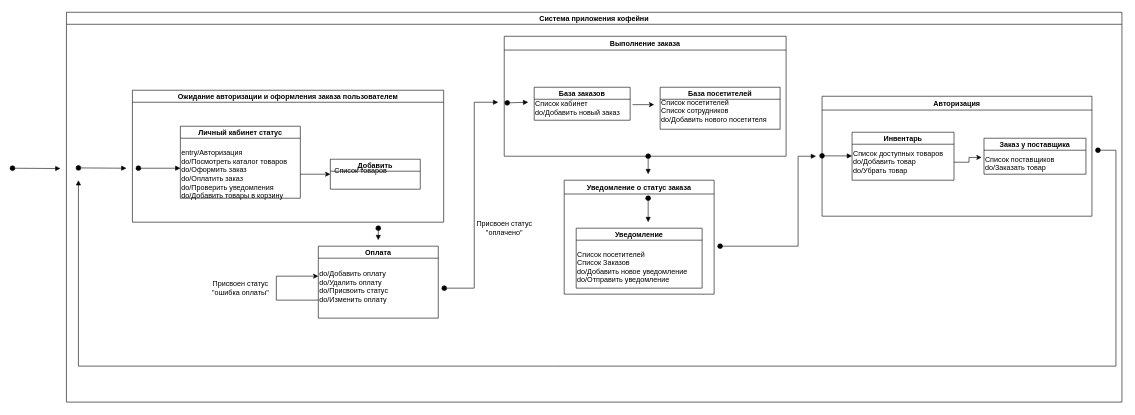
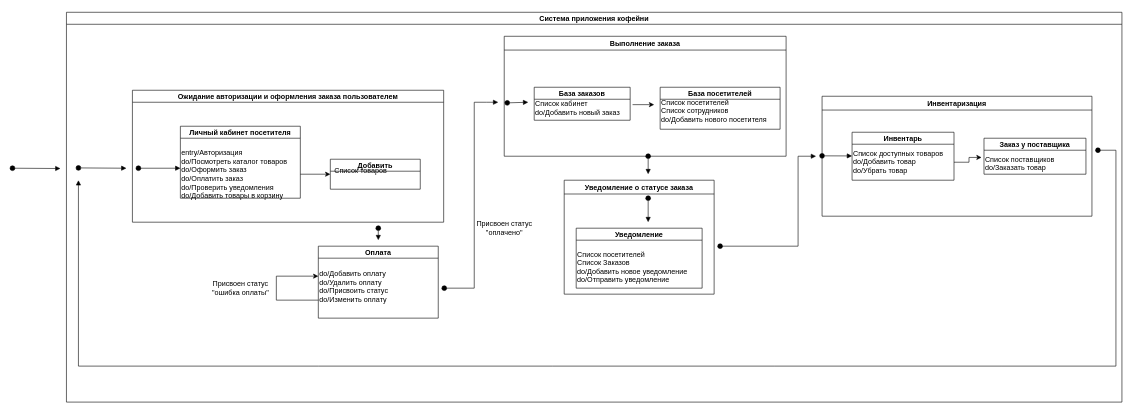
  <mxCell id="0" />
  <mxCell id="1" parent="0" />
  <mxCell id="2" value="Система приложения кофейни" style="swimlane;startSize=20;horizontal=1;containerType=tree;newEdgeStyle={&quot;edgeStyle&quot;:&quot;elbowEdgeStyle&quot;,&quot;startArrow&quot;:&quot;none&quot;,&quot;endArrow&quot;:&quot;none&quot;};" vertex="1" parent="1"><mxGeometry x="110" y="20" width="1760" height="650" as="geometry" /></mxCell>
  <mxCell id="3" value="Ожидание авторизации и оформления заказа пользователем" style="swimlane;startSize=20;horizontal=1;containerType=tree;newEdgeStyle={&quot;edgeStyle&quot;:&quot;elbowEdgeStyle&quot;,&quot;startArrow&quot;:&quot;none&quot;,&quot;endArrow&quot;:&quot;none&quot;};" vertex="1" parent="2"><mxGeometry x="110" y="130" width="519" height="220" as="geometry" /></mxCell>
- <mxCell id="4" value="Личный кабинет статус" style="swimlane;startSize=20;horizontal=1;containerType=tree;newEdgeStyle={&quot;edgeStyle&quot;:&quot;elbowEdgeStyle&quot;,&quot;startArrow&quot;:&quot;none&quot;,&quot;endArrow&quot;:&quot;none&quot;};" vertex="1" parent="3"><mxGeometry x="80" y="60" width="200" height="120" as="geometry" /></mxCell>
+ <mxCell id="4" value="Личный кабинет посетителя" style="swimlane;startSize=20;horizontal=1;containerType=tree;newEdgeStyle={&quot;edgeStyle&quot;:&quot;elbowEdgeStyle&quot;,&quot;startArrow&quot;:&quot;none&quot;,&quot;endArrow&quot;:&quot;none&quot;};" vertex="1" parent="3"><mxGeometry x="80" y="60" width="200" height="120" as="geometry" /></mxCell>
  <mxCell id="5" value="" style="html=1;verticalAlign=bottom;startArrow=oval;startFill=1;endArrow=block;startSize=8;curved=0;rounded=0;" edge="1" parent="4"><mxGeometry width="60" relative="1" as="geometry"><mxPoint x="-70" y="70" as="sourcePoint" /><mxPoint y="70" as="targetPoint" /></mxGeometry></mxCell>
  <mxCell id="6" value="&lt;div style=&quot;&quot;&gt;&lt;span style=&quot;background-color: transparent; color: light-dark(rgb(0, 0, 0), rgb(255, 255, 255));&quot;&gt;entry/Авторизация&lt;/span&gt;&lt;/div&gt;&lt;div style=&quot;&quot;&gt;&lt;span style=&quot;background-color: transparent; color: light-dark(rgb(0, 0, 0), rgb(255, 255, 255));&quot;&gt;do/Посмотреть каталог товаров&lt;/span&gt;&lt;/div&gt;&lt;div style=&quot;&quot;&gt;&lt;span style=&quot;background-color: transparent; color: light-dark(rgb(0, 0, 0), rgb(255, 255, 255));&quot;&gt;do/Оформить заказ&lt;/span&gt;&lt;/div&gt;&lt;div style=&quot;&quot;&gt;&lt;span style=&quot;background-color: transparent; color: light-dark(rgb(0, 0, 0), rgb(255, 255, 255));&quot;&gt;do/Оплатить заказ&lt;/span&gt;&lt;/div&gt;&lt;div style=&quot;&quot;&gt;&lt;span style=&quot;background-color: transparent; color: light-dark(rgb(0, 0, 0), rgb(255, 255, 255));&quot;&gt;do/Проверить уведомления&lt;/span&gt;&lt;/div&gt;&lt;div&gt;do/Добавить товары в корзину&lt;/div&gt;" style="text;html=1;align=left;verticalAlign=middle;resizable=0;points=[];autosize=1;strokeColor=none;fillColor=none;" vertex="1" parent="4"><mxGeometry y="30" width="200" height="100" as="geometry" /></mxCell>
  <mxCell id="7" value="Добавить" style="swimlane;startSize=20;horizontal=1;containerType=tree;newEdgeStyle={&quot;edgeStyle&quot;:&quot;elbowEdgeStyle&quot;,&quot;startArrow&quot;:&quot;none&quot;,&quot;endArrow&quot;:&quot;none&quot;};" vertex="1" parent="3"><mxGeometry x="330" y="115" width="150" height="50" as="geometry" /></mxCell>
  <mxCell id="8" value="&lt;div style=&quot;&quot;&gt;Список товаров&lt;/div&gt;" style="text;html=1;align=left;verticalAlign=middle;resizable=0;points=[];autosize=1;strokeColor=none;fillColor=none;" vertex="1" parent="7"><mxGeometry x="5" y="5" width="110" height="30" as="geometry" /></mxCell>
  <mxCell id="9" style="edgeStyle=orthogonalEdgeStyle;rounded=0;orthogonalLoop=1;jettySize=auto;html=1;entryX=0;entryY=0.5;entryDx=0;entryDy=0;" edge="1" parent="3" source="6" target="7"><mxGeometry relative="1" as="geometry" /></mxCell>
  <mxCell id="10" value="" style="html=1;verticalAlign=bottom;startArrow=oval;startFill=1;endArrow=block;startSize=8;curved=0;rounded=0;" edge="1" parent="2"><mxGeometry width="60" relative="1" as="geometry"><mxPoint x="20" y="259.5" as="sourcePoint" /><mxPoint x="100" y="260" as="targetPoint" /></mxGeometry></mxCell>
  <mxCell id="11" value="" style="html=1;verticalAlign=bottom;startArrow=oval;startFill=1;endArrow=block;startSize=8;curved=0;rounded=0;" edge="1" parent="2"><mxGeometry width="60" relative="1" as="geometry"><mxPoint x="520" y="360" as="sourcePoint" /><mxPoint x="520" y="380" as="targetPoint" /></mxGeometry></mxCell>
- <mxCell id="12" value="Авторизация" style="swimlane;whiteSpace=wrap;html=1;" vertex="1" parent="2"><mxGeometry x="1260" y="140" width="450" height="200" as="geometry" /></mxCell>
+ <mxCell id="12" value="Инвентаризация" style="swimlane;whiteSpace=wrap;html=1;" vertex="1" parent="2"><mxGeometry x="1260" y="140" width="450" height="200" as="geometry" /></mxCell>
  <mxCell id="13" value="Инвентарь" style="swimlane;startSize=20;horizontal=1;containerType=tree;newEdgeStyle={&quot;edgeStyle&quot;:&quot;elbowEdgeStyle&quot;,&quot;startArrow&quot;:&quot;none&quot;,&quot;endArrow&quot;:&quot;none&quot;};" vertex="1" parent="12"><mxGeometry x="50" y="60" width="170" height="80" as="geometry" /></mxCell>
  <mxCell id="14" value="&lt;div style=&quot;&quot;&gt;Список доступных товаров&lt;/div&gt;&lt;div style=&quot;&quot;&gt;do/Добавить товар&lt;/div&gt;&lt;div style=&quot;&quot;&gt;do/Убрать товар&lt;/div&gt;" style="text;html=1;align=left;verticalAlign=middle;resizable=0;points=[];autosize=1;strokeColor=none;fillColor=none;" vertex="1" parent="13"><mxGeometry y="20" width="170" height="60" as="geometry" /></mxCell>
  <mxCell id="15" value="Заказ у поставщика" style="swimlane;startSize=20;horizontal=1;containerType=tree;newEdgeStyle={&quot;edgeStyle&quot;:&quot;elbowEdgeStyle&quot;,&quot;startArrow&quot;:&quot;none&quot;,&quot;endArrow&quot;:&quot;none&quot;};" vertex="1" parent="12"><mxGeometry x="270" y="70" width="170" height="60" as="geometry" /></mxCell>
  <mxCell id="16" value="&lt;div style=&quot;&quot;&gt;Список поставщиков&lt;/div&gt;&lt;div style=&quot;&quot;&gt;do/Заказать товар&lt;/div&gt;&lt;div style=&quot;&quot;&gt;&lt;br&gt;&lt;/div&gt;" style="text;html=1;align=left;verticalAlign=middle;resizable=0;points=[];autosize=1;strokeColor=none;fillColor=none;" vertex="1" parent="15"><mxGeometry y="20" width="140" height="60" as="geometry" /></mxCell>
  <mxCell id="17" value="" style="html=1;verticalAlign=bottom;startArrow=oval;startFill=1;endArrow=block;startSize=8;curved=0;rounded=0;" edge="1" parent="12" source="12"><mxGeometry width="60" relative="1" as="geometry"><mxPoint x="10" y="99.5" as="sourcePoint" /><mxPoint x="50" y="99.5" as="targetPoint" /></mxGeometry></mxCell>
  <mxCell id="18" style="edgeStyle=orthogonalEdgeStyle;rounded=0;orthogonalLoop=1;jettySize=auto;html=1;entryX=-0.029;entryY=0.2;entryDx=0;entryDy=0;entryPerimeter=0;" edge="1" parent="12" source="14" target="16"><mxGeometry relative="1" as="geometry" /></mxCell>
  <mxCell id="19" value="" style="html=1;verticalAlign=bottom;startArrow=oval;startFill=1;endArrow=block;startSize=8;curved=0;rounded=0;" edge="1" parent="2"><mxGeometry width="60" relative="1" as="geometry"><mxPoint x="970" y="240" as="sourcePoint" /><mxPoint x="970" y="270" as="targetPoint" /></mxGeometry></mxCell>
  <mxCell id="20" value="Выполнение заказа" style="swimlane;whiteSpace=wrap;html=1;" vertex="1" parent="2"><mxGeometry x="730" y="40" width="470" height="200" as="geometry" /></mxCell>
  <mxCell id="21" value="База заказов" style="swimlane;startSize=20;horizontal=1;containerType=tree;newEdgeStyle={&quot;edgeStyle&quot;:&quot;elbowEdgeStyle&quot;,&quot;startArrow&quot;:&quot;none&quot;,&quot;endArrow&quot;:&quot;none&quot;};" vertex="1" parent="20"><mxGeometry x="50" y="85" width="160" height="55" as="geometry" /></mxCell>
  <mxCell id="22" value="&lt;div style=&quot;&quot;&gt;Список кабинет&lt;/div&gt;&lt;div style=&quot;&quot;&gt;do/Добавить новый заказ&lt;/div&gt;" style="text;html=1;align=left;verticalAlign=middle;resizable=0;points=[];autosize=1;strokeColor=none;fillColor=none;" vertex="1" parent="21"><mxGeometry y="15" width="160" height="40" as="geometry" /></mxCell>
  <mxCell id="23" value="" style="html=1;verticalAlign=bottom;startArrow=oval;startFill=1;endArrow=block;startSize=8;curved=0;rounded=0;" edge="1" parent="20"><mxGeometry width="60" relative="1" as="geometry"><mxPoint x="5" y="111" as="sourcePoint" /><mxPoint x="40" y="110" as="targetPoint" /></mxGeometry></mxCell>
  <mxCell id="24" value="База посетителей" style="swimlane;startSize=20;horizontal=1;containerType=tree;newEdgeStyle={&quot;edgeStyle&quot;:&quot;elbowEdgeStyle&quot;,&quot;startArrow&quot;:&quot;none&quot;,&quot;endArrow&quot;:&quot;none&quot;};" vertex="1" parent="20"><mxGeometry x="260" y="85" width="200" height="70" as="geometry" /></mxCell>
  <mxCell id="25" value="&lt;div style=&quot;&quot;&gt;Список посетителей&lt;/div&gt;&lt;div style=&quot;&quot;&gt;Список сотрудников&lt;/div&gt;&lt;div style=&quot;&quot;&gt;do/Добавить нового посетителя&lt;/div&gt;" style="text;html=1;align=left;verticalAlign=middle;resizable=0;points=[];autosize=1;strokeColor=none;fillColor=none;" vertex="1" parent="24"><mxGeometry y="10" width="200" height="60" as="geometry" /></mxCell>
- <mxCell id="26" value="Уведомление о статус заказа" style="swimlane;whiteSpace=wrap;html=1;" vertex="1" parent="2"><mxGeometry x="830" y="280" width="250" height="190" as="geometry" /></mxCell>
+ <mxCell id="26" value="Уведомление о статусе заказа" style="swimlane;whiteSpace=wrap;html=1;" vertex="1" parent="2"><mxGeometry x="830" y="280" width="250" height="190" as="geometry" /></mxCell>
  <mxCell id="27" value="" style="html=1;verticalAlign=bottom;startArrow=oval;startFill=1;endArrow=block;startSize=8;curved=0;rounded=0;" edge="1" parent="26"><mxGeometry width="60" relative="1" as="geometry"><mxPoint x="140" y="30" as="sourcePoint" /><mxPoint x="140" y="70" as="targetPoint" /></mxGeometry></mxCell>
  <mxCell id="28" value="Уведомление" style="swimlane;startSize=20;horizontal=1;containerType=tree;newEdgeStyle={&quot;edgeStyle&quot;:&quot;elbowEdgeStyle&quot;,&quot;startArrow&quot;:&quot;none&quot;,&quot;endArrow&quot;:&quot;none&quot;};" vertex="1" parent="26"><mxGeometry x="20" y="80" width="210" height="100" as="geometry" /></mxCell>
  <mxCell id="29" value="&lt;div style=&quot;&quot;&gt;Список посетителей&lt;/div&gt;&lt;div style=&quot;&quot;&gt;Список Заказов&lt;/div&gt;&lt;div style=&quot;&quot;&gt;do/Добавить новое уведомление&lt;/div&gt;&lt;div style=&quot;&quot;&gt;do/Отправить уведомление&lt;/div&gt;" style="text;html=1;align=left;verticalAlign=middle;resizable=0;points=[];autosize=1;strokeColor=none;fillColor=none;" vertex="1" parent="28"><mxGeometry y="30" width="210" height="70" as="geometry" /></mxCell>
  <mxCell id="30" value="Оплата" style="swimlane;startSize=20;horizontal=1;containerType=tree;newEdgeStyle={&quot;edgeStyle&quot;:&quot;elbowEdgeStyle&quot;,&quot;startArrow&quot;:&quot;none&quot;,&quot;endArrow&quot;:&quot;none&quot;};" parent="2" vertex="1"><mxGeometry x="420" y="390" width="200" height="120" as="geometry" /></mxCell>
  <mxCell id="31" style="edgeStyle=orthogonalEdgeStyle;rounded=0;orthogonalLoop=1;jettySize=auto;html=1;entryX=0;entryY=0.222;entryDx=0;entryDy=0;entryPerimeter=0;" edge="1" parent="30" source="32" target="32"><mxGeometry relative="1" as="geometry"><mxPoint x="-70" y="50" as="targetPoint" /><Array as="points"><mxPoint x="-70" y="90" /><mxPoint x="-70" y="50" /></Array></mxGeometry></mxCell>
  <mxCell id="32" value="&lt;div style=&quot;&quot;&gt;&lt;span style=&quot;background-color: transparent; color: light-dark(rgb(0, 0, 0), rgb(255, 255, 255));&quot;&gt;do/Добавить оплату&lt;/span&gt;&lt;/div&gt;&lt;div style=&quot;&quot;&gt;&lt;span style=&quot;background-color: transparent; color: light-dark(rgb(0, 0, 0), rgb(255, 255, 255));&quot;&gt;do/Удалить оплату&lt;/span&gt;&lt;/div&gt;&lt;div style=&quot;&quot;&gt;&lt;span style=&quot;background-color: transparent; color: light-dark(rgb(0, 0, 0), rgb(255, 255, 255));&quot;&gt;do/Присвоить статус&lt;/span&gt;&lt;/div&gt;&lt;div style=&quot;&quot;&gt;&lt;span style=&quot;background-color: transparent; color: light-dark(rgb(0, 0, 0), rgb(255, 255, 255));&quot;&gt;do/Изменить оплату&lt;/span&gt;&lt;/div&gt;&lt;div&gt;&lt;br&gt;&lt;/div&gt;" style="text;html=1;align=left;verticalAlign=middle;resizable=0;points=[];autosize=1;strokeColor=none;fillColor=none;" parent="30" vertex="1"><mxGeometry y="30" width="140" height="90" as="geometry" /></mxCell>
  <mxCell id="33" value="" style="html=1;verticalAlign=bottom;startArrow=oval;startFill=1;endArrow=block;startSize=8;curved=0;rounded=0;" edge="1" parent="2"><mxGeometry width="60" relative="1" as="geometry"><mxPoint x="1090" y="390" as="sourcePoint" /><mxPoint x="1250" y="240" as="targetPoint" /><Array as="points"><mxPoint x="1220" y="390" /><mxPoint x="1220" y="240" /></Array></mxGeometry></mxCell>
  <mxCell id="34" value="Присвоен статус &lt;br&gt;&quot;оплачено&quot;" style="text;html=1;align=center;verticalAlign=middle;resizable=0;points=[];autosize=1;strokeColor=none;fillColor=none;" vertex="1" parent="2"><mxGeometry x="670" y="340" width="120" height="40" as="geometry" /></mxCell>
  <mxCell id="35" value="Присвоен статус&lt;br&gt;&quot;ошибка оплаты&quot;" style="text;html=1;align=center;verticalAlign=middle;resizable=0;points=[];autosize=1;strokeColor=none;fillColor=none;" vertex="1" parent="2"><mxGeometry x="230" y="440" width="120" height="40" as="geometry" /></mxCell>
  <mxCell id="36" value="" style="html=1;verticalAlign=bottom;startArrow=oval;startFill=1;endArrow=block;startSize=8;curved=0;rounded=0;" edge="1" parent="1"><mxGeometry width="60" relative="1" as="geometry"><mxPoint x="20" y="280" as="sourcePoint" /><mxPoint x="100" y="280.5" as="targetPoint" /></mxGeometry></mxCell>
  <mxCell id="37" value="" style="endArrow=classic;html=1;rounded=0;exitX=1.025;exitY=0.35;exitDx=0;exitDy=0;exitPerimeter=0;" edge="1" parent="1" source="22"><mxGeometry width="50" height="50" relative="1" as="geometry"><mxPoint x="960" y="510" as="sourcePoint" /><mxPoint x="1090" y="174" as="targetPoint" /></mxGeometry></mxCell>
  <mxCell id="38" value="" style="html=1;verticalAlign=bottom;startArrow=oval;startFill=1;endArrow=block;startSize=8;curved=0;rounded=0;" edge="1" parent="1"><mxGeometry width="60" relative="1" as="geometry"><mxPoint x="1830" y="250" as="sourcePoint" /><mxPoint x="130" y="300" as="targetPoint" /><Array as="points"><mxPoint x="1860" y="250" /><mxPoint x="1860" y="610" /><mxPoint x="1670" y="610" /><mxPoint x="1290" y="610" /><mxPoint x="920" y="610" /><mxPoint x="530" y="610" /><mxPoint x="130" y="610" /></Array></mxGeometry></mxCell>
  <mxCell id="39" value="" style="html=1;verticalAlign=bottom;startArrow=oval;startFill=1;endArrow=block;startSize=8;curved=0;rounded=0;" edge="1" parent="1"><mxGeometry width="60" relative="1" as="geometry"><mxPoint x="740" y="480" as="sourcePoint" /><mxPoint x="830" y="170" as="targetPoint" /><Array as="points"><mxPoint x="790" y="480" /><mxPoint x="790" y="170" /><mxPoint x="810" y="170" /></Array></mxGeometry></mxCell>
